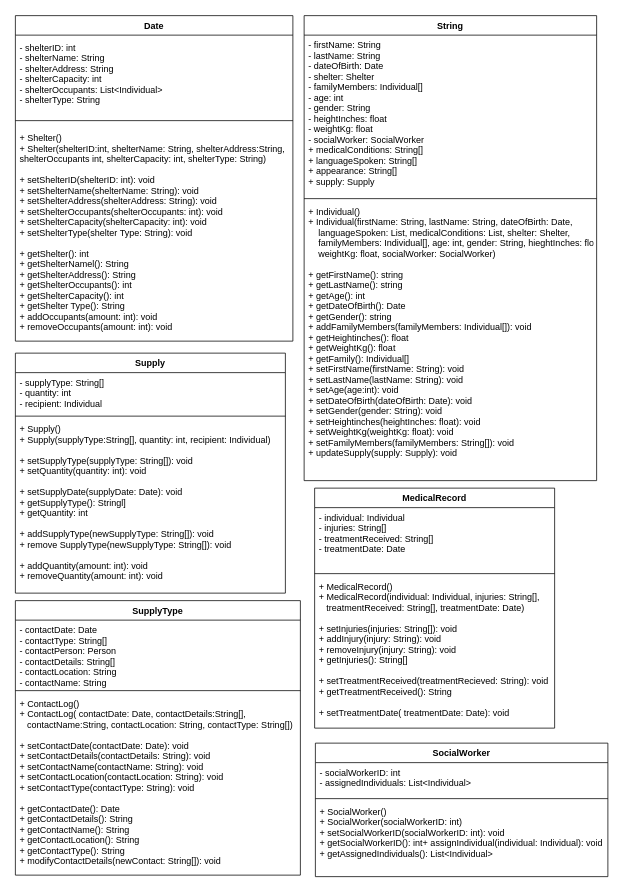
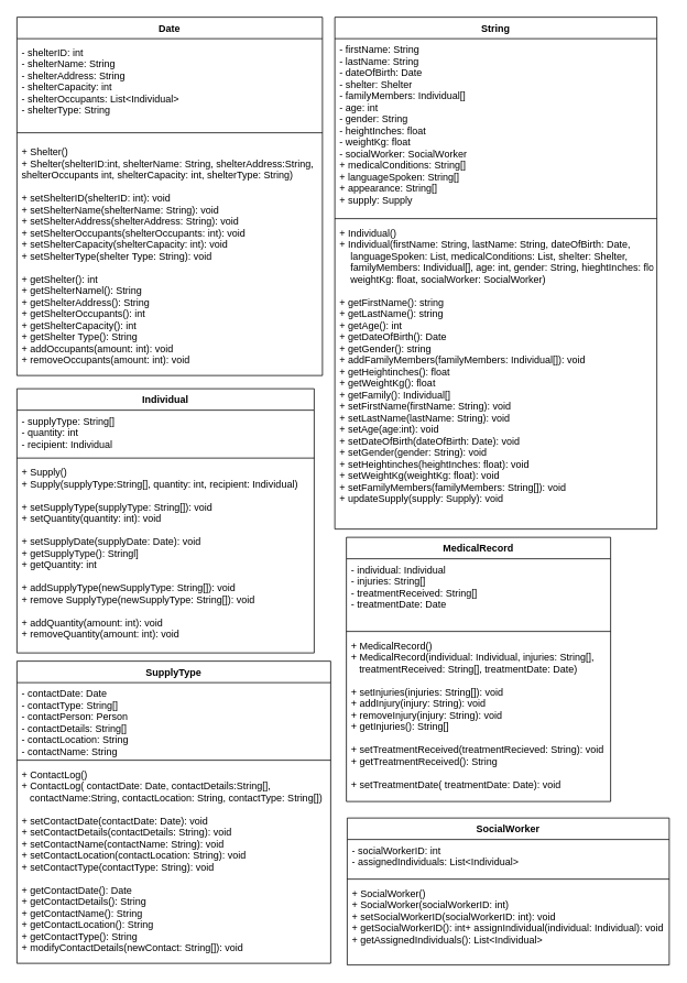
  <mxCell id="0" />
  <mxCell id="1" parent="0" />
  <mxCell id="2" value="Date" style="swimlane;fontStyle=1;align=center;verticalAlign=top;childLayout=stackLayout;horizontal=1;startSize=26;horizontalStack=0;resizeParent=1;resizeParentMax=0;resizeLast=0;collapsible=1;marginBottom=0;" parent="1" vertex="1"><mxGeometry x="20" y="20" width="370" height="434" as="geometry"><mxRectangle x="70" y="220" width="80" height="30" as="alternateBounds" /></mxGeometry></mxCell>
  <mxCell id="3" value="- shelterID: int&#10;- shelterName: String&#10;- shelterAddress: String&#10;- shelterCapacity: int&#10;- shelterOccupants: List&lt;Individual&gt;&#10;- shelterType: String" style="text;strokeColor=none;fillColor=none;align=left;verticalAlign=top;spacingLeft=4;spacingRight=4;overflow=hidden;rotatable=0;points=[[0,0.5],[1,0.5]];portConstraint=eastwest;spacing=2;spacingTop=3;" parent="2" vertex="1"><mxGeometry y="26" width="370" height="104" as="geometry" /></mxCell>
  <mxCell id="4" value="" style="line;strokeWidth=1;fillColor=none;align=left;verticalAlign=middle;spacingTop=-1;spacingLeft=3;spacingRight=3;rotatable=0;labelPosition=right;points=[];portConstraint=eastwest;strokeColor=inherit;" parent="2" vertex="1"><mxGeometry y="130" width="370" height="20" as="geometry" /></mxCell>
  <mxCell id="5" value="+ Shelter()&#10;+ Shelter(shelterID:int, shelterName: String, shelterAddress:String, &#10;shelterOccupants int, shelterCapacity: int, shelterType: String) &#10;&#10;+ setShelterID(shelterID: int): void &#10;+ setShelterName(shelterName: String): void &#10;+ setShelterAddress(shelterAddress: String): void &#10;+ setShelterOccupants(shelterOccupants: int): void &#10;+ setShelterCapacity(shelterCapacity: int): void &#10;+ setShelterType(shelter Type: String): void &#10;&#10;+ getShelter(): int &#10;+ getShelterNamel(): String &#10;+ getShelterAddress(): String &#10;+ getShelterOccupants(): int &#10;+ getShelterCapacity(): int &#10;+ getShelter Type(): String &#10;+ addOccupants(amount: int): void &#10;+ removeOccupants(amount: int): void " style="text;strokeColor=none;fillColor=none;align=left;verticalAlign=top;spacingLeft=4;spacingRight=4;overflow=hidden;rotatable=0;points=[[0,0.5],[1,0.5]];portConstraint=eastwest;" parent="2" vertex="1"><mxGeometry y="150" width="370" height="284" as="geometry" /></mxCell>
  <mxCell id="6" value="String" style="swimlane;fontStyle=1;align=center;verticalAlign=top;childLayout=stackLayout;horizontal=1;startSize=26;horizontalStack=0;resizeParent=1;resizeParentMax=0;resizeLast=0;collapsible=1;marginBottom=0;" parent="1" vertex="1"><mxGeometry x="405" y="20" width="390" height="620" as="geometry" /></mxCell>
  <mxCell id="7" value="- firstName: String&#10;- lastName: String&#10;- dateOfBirth: Date&#10;- shelter: Shelter&#10;- familyMembers: Individual[]&#10;- age: int&#10;- gender: String&#10;- heightInches: float&#10;- weightKg: float&#10;- socialWorker: SocialWorker&#10;+ medicalConditions: String[]&#10;+ languageSpoken: String[]&#10;+ appearance: String[]&#10;+ supply: Supply&#10;" style="text;strokeColor=none;fillColor=none;align=left;verticalAlign=top;spacingLeft=4;spacingRight=4;overflow=hidden;rotatable=0;points=[[0,0.5],[1,0.5]];portConstraint=eastwest;" parent="6" vertex="1"><mxGeometry y="26" width="390" height="214" as="geometry" /></mxCell>
  <mxCell id="8" value="" style="line;strokeWidth=1;fillColor=none;align=left;verticalAlign=middle;spacingTop=-1;spacingLeft=3;spacingRight=3;rotatable=0;labelPosition=right;points=[];portConstraint=eastwest;strokeColor=inherit;" parent="6" vertex="1"><mxGeometry y="240" width="390" height="8" as="geometry" /></mxCell>
  <mxCell id="9" value="+ Individual()&#10;+ Individual(firstName: String, lastName: String, dateOfBirth: Date, &#10;    languageSpoken: List, medicalConditions: List, shelter: Shelter, &#10;    familyMembers: Individual[], age: int, gender: String, hieghtInches: float, &#10;    weightKg: float, socialWorker: SocialWorker)&#10;&#10;+ getFirstName(): string&#10;+ getLastName(): string &#10;+ getAge(): int &#10;+ getDateOfBirth(): Date &#10;+ getGender(): string &#10;+ addFamilyMembers(familyMembers: Individual[]): void &#10;+ getHeightinches(): float &#10;+ getWeightKg(): float &#10;+ getFamily(): Individual[]&#10;+ setFirstName(firstName: String): void &#10;+ setLastName(lastName: String): void &#10;+ setAge(age:int): void &#10;+ setDateOfBirth(dateOfBirth: Date): void &#10;+ setGender(gender: String): void &#10;+ setHeightinches(heightInches: float): void &#10;+ setWeightKg(weightKg: float): void&#10;+ setFamilyMembers(familyMembers: String[]): void &#10;+ updateSupply(supply: Supply): void &#10;" style="text;strokeColor=none;fillColor=none;align=left;verticalAlign=top;spacingLeft=4;spacingRight=4;overflow=hidden;rotatable=0;points=[[0,0.5],[1,0.5]];portConstraint=eastwest;" parent="6" vertex="1"><mxGeometry y="248" width="390" height="372" as="geometry" /></mxCell>
  <mxCell id="10" value="MedicalRecord" style="swimlane;fontStyle=1;align=center;verticalAlign=top;childLayout=stackLayout;horizontal=1;startSize=26;horizontalStack=0;resizeParent=1;resizeParentMax=0;resizeLast=0;collapsible=1;marginBottom=0;" parent="1" vertex="1"><mxGeometry x="419" y="650" width="320" height="320" as="geometry"><mxRectangle x="470" y="700" width="130" height="30" as="alternateBounds" /></mxGeometry></mxCell>
  <mxCell id="11" value="- individual: Individual&#10;- injuries: String[]&#10;- treatmentReceived: String[]&#10;- treatmentDate: Date" style="text;strokeColor=none;fillColor=none;align=left;verticalAlign=top;spacingLeft=4;spacingRight=4;overflow=hidden;rotatable=0;points=[[0,0.5],[1,0.5]];portConstraint=eastwest;" parent="10" vertex="1"><mxGeometry y="26" width="320" height="84" as="geometry" /></mxCell>
  <mxCell id="12" value="" style="line;strokeWidth=1;fillColor=none;align=left;verticalAlign=middle;spacingTop=-1;spacingLeft=3;spacingRight=3;rotatable=0;labelPosition=right;points=[];portConstraint=eastwest;strokeColor=inherit;" parent="10" vertex="1"><mxGeometry y="110" width="320" height="8" as="geometry" /></mxCell>
  <mxCell id="13" value="+ MedicalRecord()&#10;+ MedicalRecord(individual: Individual, injuries: String[], &#10;   treatmentReceived: String[], treatmentDate: Date) &#10;&#10;+ setInjuries(injuries: String[]): void &#10;+ addInjury(injury: String): void&#10;+ removeInjury(injury: String): void&#10;+ getInjuries(): String[]&#10;&#10;+ setTreatmentReceived(treatmentRecieved: String): void &#10;+ getTreatmentReceived(): String&#10;&#10;+ setTreatmentDate( treatmentDate: Date): void &#10;&#10;" style="text;strokeColor=none;fillColor=none;align=left;verticalAlign=top;spacingLeft=4;spacingRight=4;overflow=hidden;rotatable=0;points=[[0,0.5],[1,0.5]];portConstraint=eastwest;" parent="10" vertex="1"><mxGeometry y="118" width="320" height="202" as="geometry" /></mxCell>
  <mxCell id="14" value="SupplyType" style="swimlane;fontStyle=1;align=center;verticalAlign=top;childLayout=stackLayout;horizontal=1;startSize=26;horizontalStack=0;resizeParent=1;resizeParentMax=0;resizeLast=0;collapsible=1;marginBottom=0;" parent="1" vertex="1"><mxGeometry x="20" y="800" width="380" height="366" as="geometry" /></mxCell>
  <mxCell id="15" value="- contactDate: Date&#10;- contactType: String[]&#10;- contactPerson: Person&#10;- contactDetails: String[]&#10;- contactLocation: String&#10;- contactName: String" style="text;strokeColor=none;fillColor=none;align=left;verticalAlign=top;spacingLeft=4;spacingRight=4;overflow=hidden;rotatable=0;points=[[0,0.5],[1,0.5]];portConstraint=eastwest;" parent="14" vertex="1"><mxGeometry y="26" width="380" height="90" as="geometry" /></mxCell>
  <mxCell id="16" value="" style="line;strokeWidth=1;fillColor=none;align=left;verticalAlign=middle;spacingTop=-1;spacingLeft=3;spacingRight=3;rotatable=0;labelPosition=right;points=[];portConstraint=eastwest;strokeColor=inherit;" parent="14" vertex="1"><mxGeometry y="116" width="380" height="8" as="geometry" /></mxCell>
  <mxCell id="17" value="+ ContactLog()&#10;+ ContactLog( contactDate: Date, contactDetails:String[], &#10;   contactName:String, contactLocation: String, contactType: String[]) &#10;&#10;+ setContactDate(contactDate: Date): void &#10;+ setContactDetails(contactDetails: String): void &#10;+ setContactName(contactName: String): void &#10;+ setContactLocation(contactLocation: String): void &#10;+ setContactType(contactType: String): void &#10;&#10;+ getContactDate(): Date &#10;+ getContactDetails(): String &#10;+ getContactName(): String &#10;+ getContactLocation(): String &#10;+ getContactType(): String &#10;+ modifyContactDetails(newContact: String[]): void " style="text;strokeColor=none;fillColor=none;align=left;verticalAlign=top;spacingLeft=4;spacingRight=4;overflow=hidden;rotatable=0;points=[[0,0.5],[1,0.5]];portConstraint=eastwest;" parent="14" vertex="1"><mxGeometry y="124" width="380" height="242" as="geometry" /></mxCell>
- <mxCell id="18" value="Supply" style="swimlane;fontStyle=1;align=center;verticalAlign=top;childLayout=stackLayout;horizontal=1;startSize=26;horizontalStack=0;resizeParent=1;resizeParentMax=0;resizeLast=0;collapsible=1;marginBottom=0;" parent="1" vertex="1"><mxGeometry x="20" y="470" width="360" height="320" as="geometry" /></mxCell>
+ <mxCell id="18" value="Individual" style="swimlane;fontStyle=1;align=center;verticalAlign=top;childLayout=stackLayout;horizontal=1;startSize=26;horizontalStack=0;resizeParent=1;resizeParentMax=0;resizeLast=0;collapsible=1;marginBottom=0;" parent="1" vertex="1"><mxGeometry x="20" y="470" width="360" height="320" as="geometry" /></mxCell>
  <mxCell id="19" value="- supplyType: String[]&#10;- quantity: int&#10;- recipient: Individual" style="text;strokeColor=none;fillColor=none;align=left;verticalAlign=top;spacingLeft=4;spacingRight=4;overflow=hidden;rotatable=0;points=[[0,0.5],[1,0.5]];portConstraint=eastwest;" parent="18" vertex="1"><mxGeometry y="26" width="360" height="54" as="geometry" /></mxCell>
  <mxCell id="20" value="" style="line;strokeWidth=1;fillColor=none;align=left;verticalAlign=middle;spacingTop=-1;spacingLeft=3;spacingRight=3;rotatable=0;labelPosition=right;points=[];portConstraint=eastwest;strokeColor=inherit;" parent="18" vertex="1"><mxGeometry y="80" width="360" height="8" as="geometry" /></mxCell>
  <mxCell id="21" value="+ Supply()&#10;+ Supply(supplyType:String[], quantity: int, recipient: Individual) &#10;&#10;+ setSupplyType(supplyType: String[]): void&#10;+ setQuantity(quantity: int): void&#10;&#10;+ setSupplyDate(supplyDate: Date): void&#10;+ getSupplyType(): Stringl]&#10;+ getQuantity: int&#10;&#10;+ addSupplyType(newSupplyType: String[]): void&#10;+ remove SupplyType(newSupplyType: String[]): void&#10;&#10;+ addQuantity(amount: int): void&#10;+ removeQuantity(amount: int): void" style="text;strokeColor=none;fillColor=none;align=left;verticalAlign=top;spacingLeft=4;spacingRight=4;overflow=hidden;rotatable=0;points=[[0,0.5],[1,0.5]];portConstraint=eastwest;" parent="18" vertex="1"><mxGeometry y="88" width="360" height="232" as="geometry" /></mxCell>
  <mxCell id="22" value="SocialWorker" style="swimlane;fontStyle=1;align=center;verticalAlign=top;childLayout=stackLayout;horizontal=1;startSize=26;horizontalStack=0;resizeParent=1;resizeParentMax=0;resizeLast=0;collapsible=1;marginBottom=0;" parent="1" vertex="1"><mxGeometry x="420" y="990" width="390" height="178" as="geometry" /></mxCell>
  <mxCell id="23" value="- socialWorkerID: int&#10;- assignedIndividuals: List&lt;Individual&gt;" style="text;strokeColor=none;fillColor=none;align=left;verticalAlign=top;spacingLeft=4;spacingRight=4;overflow=hidden;rotatable=0;points=[[0,0.5],[1,0.5]];portConstraint=eastwest;" parent="22" vertex="1"><mxGeometry y="26" width="390" height="44" as="geometry" /></mxCell>
  <mxCell id="24" value="" style="line;strokeWidth=1;fillColor=none;align=left;verticalAlign=middle;spacingTop=-1;spacingLeft=3;spacingRight=3;rotatable=0;labelPosition=right;points=[];portConstraint=eastwest;strokeColor=inherit;" parent="22" vertex="1"><mxGeometry y="70" width="390" height="8" as="geometry" /></mxCell>
  <mxCell id="25" value="+ SocialWorker()&#10;+ SocialWorker(socialWorkerID: int)&#10;+ setSocialWorkerID(socialWorkerID: int): void&#10;+ getSocialWorkerID(): int+ assignIndividual(individual: Individual): void&#10;+ getAssignedIndividuals(): List&lt;Individual&gt;" style="text;strokeColor=none;fillColor=none;align=left;verticalAlign=top;spacingLeft=4;spacingRight=4;overflow=hidden;rotatable=0;points=[[0,0.5],[1,0.5]];portConstraint=eastwest;" parent="22" vertex="1"><mxGeometry y="78" width="390" height="100" as="geometry" /></mxCell>
